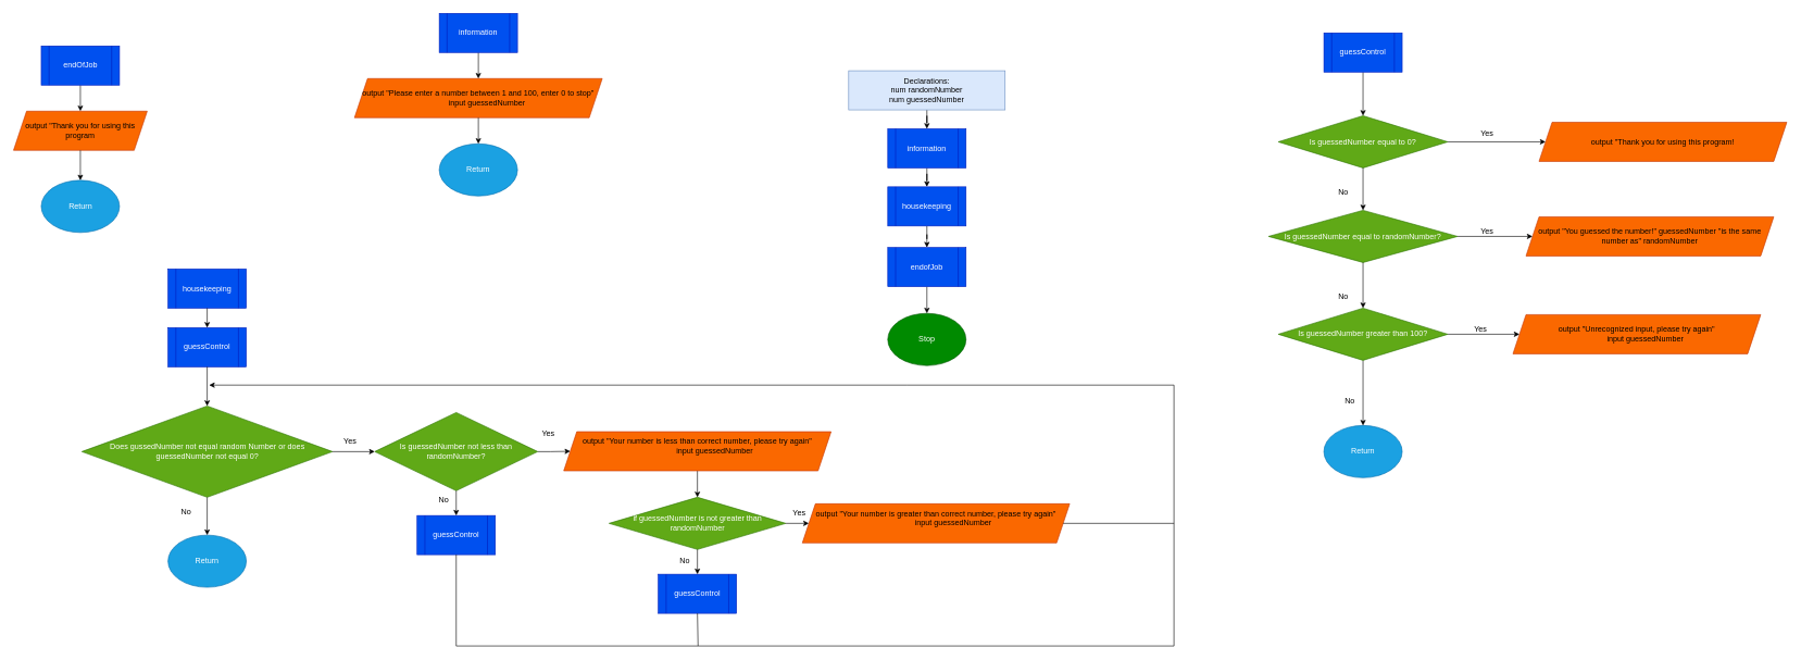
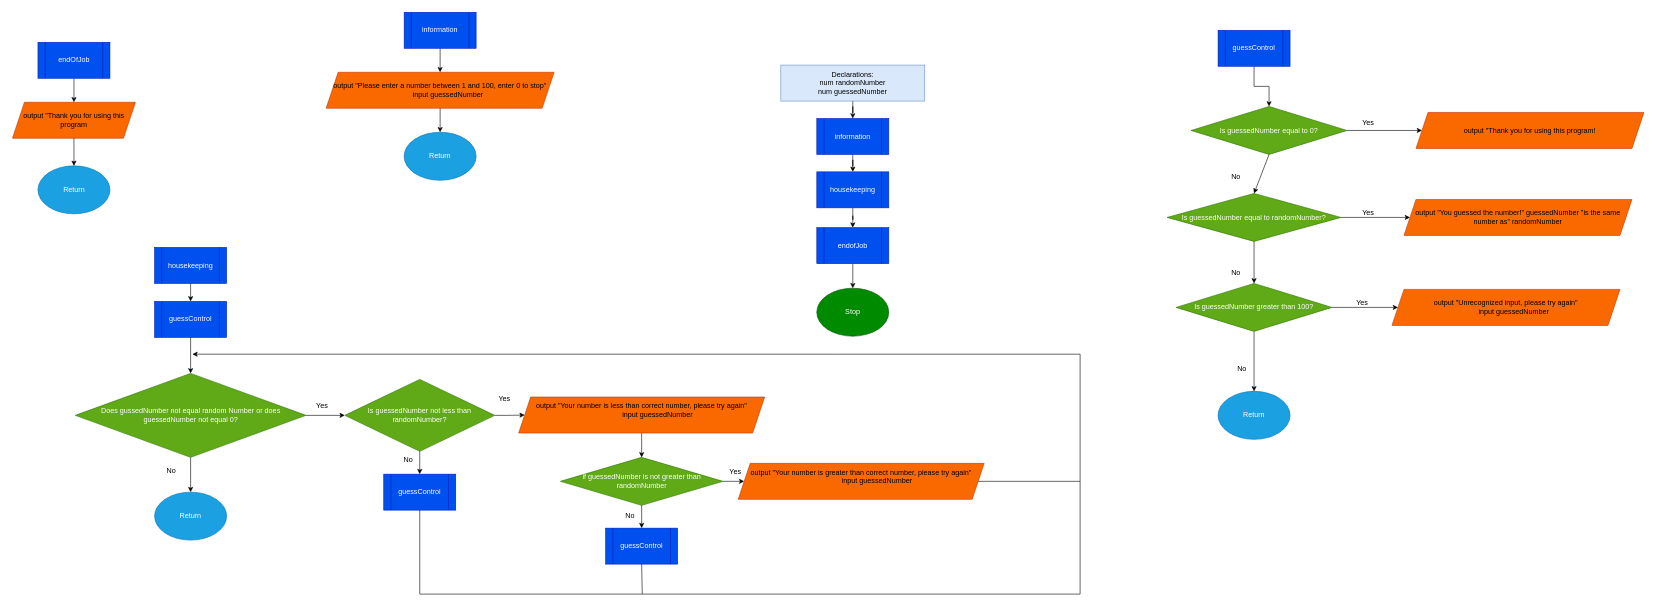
  <mxCell id="0" />
  <mxCell id="1" parent="0" />
  <mxCell id="2" value="" style="edgeStyle=orthogonalEdgeStyle;rounded=0;orthogonalLoop=1;jettySize=auto;html=1;" edge="1" parent="1" source="3" target="5"><mxGeometry relative="1" as="geometry" /></mxCell>
  <mxCell id="3" value="Declarations:&lt;div&gt;&lt;span style=&quot;background-color: transparent; color: light-dark(rgb(0, 0, 0), rgb(255, 255, 255));&quot;&gt;num&amp;nbsp;randomNumber&lt;/span&gt;&lt;/div&gt;&lt;div&gt;num guessedNumber&lt;/div&gt;" style="whiteSpace=wrap;html=1;fillColor=#dae8fc;strokeColor=#6c8ebf;" vertex="1" parent="1"><mxGeometry x="1301" y="108" width="240" height="60" as="geometry" /></mxCell>
  <mxCell id="4" value="" style="edgeStyle=orthogonalEdgeStyle;rounded=0;orthogonalLoop=1;jettySize=auto;html=1;" edge="1" parent="1" source="5" target="7"><mxGeometry relative="1" as="geometry" /></mxCell>
  <mxCell id="5" value="information" style="shape=process;whiteSpace=wrap;html=1;backgroundOutline=1;fillColor=#0050ef;fontColor=#ffffff;strokeColor=#001DBC;" vertex="1" parent="1"><mxGeometry x="1361" y="197" width="120" height="60" as="geometry" /></mxCell>
  <mxCell id="6" value="" style="edgeStyle=orthogonalEdgeStyle;rounded=0;orthogonalLoop=1;jettySize=auto;html=1;" edge="1" parent="1" source="7" target="9"><mxGeometry relative="1" as="geometry" /></mxCell>
  <mxCell id="7" value="housekeeping" style="shape=process;whiteSpace=wrap;html=1;backgroundOutline=1;fillColor=#0050ef;fontColor=#ffffff;strokeColor=#001DBC;" vertex="1" parent="1"><mxGeometry x="1361" y="286" width="120" height="60" as="geometry" /></mxCell>
  <mxCell id="8" value="" style="edgeStyle=orthogonalEdgeStyle;rounded=0;orthogonalLoop=1;jettySize=auto;html=1;entryX=0.5;entryY=0;entryDx=0;entryDy=0;" edge="1" parent="1" source="9" target="10"><mxGeometry relative="1" as="geometry"><mxPoint x="1421" y="518" as="targetPoint" /></mxGeometry></mxCell>
  <mxCell id="9" value="endofJob" style="shape=process;whiteSpace=wrap;html=1;backgroundOutline=1;fillColor=#0050ef;fontColor=#ffffff;strokeColor=#001DBC;" vertex="1" parent="1"><mxGeometry x="1361" y="379" width="120" height="60" as="geometry" /></mxCell>
  <mxCell id="10" value="Stop" style="ellipse;whiteSpace=wrap;html=1;fillColor=#008a00;fontColor=#ffffff;strokeColor=#005700;" vertex="1" parent="1"><mxGeometry x="1361" y="480" width="120" height="80" as="geometry" /></mxCell>
  <mxCell id="11" value="" style="edgeStyle=orthogonalEdgeStyle;rounded=0;orthogonalLoop=1;jettySize=auto;html=1;" edge="1" parent="1" source="12" target="13"><mxGeometry relative="1" as="geometry" /></mxCell>
  <mxCell id="12" value="information" style="shape=process;whiteSpace=wrap;html=1;backgroundOutline=1;fillColor=#0050ef;fontColor=#ffffff;strokeColor=#001DBC;" vertex="1" parent="1"><mxGeometry x="673" y="20" width="120" height="60" as="geometry" /></mxCell>
  <mxCell id="13" value="&lt;div&gt;output &quot;Please enter a number between 1 and 100, enter 0 to stop&quot;&lt;/div&gt;&lt;div&gt;&lt;span style=&quot;white-space: normal;&quot;&gt;&lt;span style=&quot;white-space:pre&quot;&gt;&#09;&lt;/span&gt;input guessedNumber&lt;/span&gt;&lt;/div&gt;" style="shape=parallelogram;perimeter=parallelogramPerimeter;whiteSpace=wrap;html=1;fixedSize=1;fillColor=#fa6800;strokeColor=#C73500;fontColor=#000000;" vertex="1" parent="1"><mxGeometry x="543" y="120" width="380" height="60" as="geometry" /></mxCell>
  <mxCell id="14" value="Return" style="ellipse;whiteSpace=wrap;html=1;fillColor=#1ba1e2;fontColor=#ffffff;strokeColor=#006EAF;" vertex="1" parent="1"><mxGeometry x="673" y="220" width="120" height="80" as="geometry" /></mxCell>
  <mxCell id="15" value="" style="endArrow=classic;html=1;rounded=0;exitX=0.5;exitY=1;exitDx=0;exitDy=0;entryX=0.5;entryY=0;entryDx=0;entryDy=0;" edge="1" parent="1" source="13" target="14"><mxGeometry width="50" height="50" relative="1" as="geometry"><mxPoint x="990" y="390" as="sourcePoint" /><mxPoint x="1040" y="340" as="targetPoint" /></mxGeometry></mxCell>
  <mxCell id="16" value="housekeeping" style="shape=process;whiteSpace=wrap;html=1;backgroundOutline=1;fillColor=#0050ef;fontColor=#ffffff;strokeColor=#001DBC;" vertex="1" parent="1"><mxGeometry x="257" y="412" width="120" height="60" as="geometry" /></mxCell>
  <mxCell id="17" value="guessControl" style="shape=process;whiteSpace=wrap;html=1;backgroundOutline=1;fillColor=#0050ef;fontColor=#ffffff;strokeColor=#001DBC;" vertex="1" parent="1"><mxGeometry x="257" y="502" width="120" height="60" as="geometry" /></mxCell>
  <mxCell id="18" value="" style="endArrow=classic;html=1;rounded=0;exitX=0.5;exitY=1;exitDx=0;exitDy=0;entryX=0.5;entryY=0;entryDx=0;entryDy=0;" edge="1" parent="1" source="16" target="17"><mxGeometry width="50" height="50" relative="1" as="geometry"><mxPoint x="574" y="672" as="sourcePoint" /><mxPoint x="624" y="622" as="targetPoint" /></mxGeometry></mxCell>
  <mxCell id="19" value="Does gussedNumber not equal random Number or does guessedNumber not equal 0?" style="rhombus;whiteSpace=wrap;html=1;fillColor=#60a917;fontColor=#ffffff;strokeColor=#2D7600;" vertex="1" parent="1"><mxGeometry x="124.75" y="622" width="384.5" height="140" as="geometry" /></mxCell>
  <mxCell id="20" value="" style="endArrow=classic;html=1;rounded=0;exitX=0.5;exitY=1;exitDx=0;exitDy=0;entryX=0.5;entryY=0;entryDx=0;entryDy=0;" edge="1" parent="1" source="17" target="19"><mxGeometry width="50" height="50" relative="1" as="geometry"><mxPoint x="574" y="672" as="sourcePoint" /><mxPoint x="624" y="622" as="targetPoint" /></mxGeometry></mxCell>
  <mxCell id="21" value="" style="edgeStyle=orthogonalEdgeStyle;rounded=0;orthogonalLoop=1;jettySize=auto;html=1;" edge="1" parent="1" source="22" target="26"><mxGeometry relative="1" as="geometry" /></mxCell>
  <mxCell id="22" value="Is guessedNumber not less than randomNumber?" style="rhombus;whiteSpace=wrap;html=1;fillColor=#60a917;fontColor=#ffffff;strokeColor=#2D7600;" vertex="1" parent="1"><mxGeometry x="574" y="632" width="250" height="120" as="geometry" /></mxCell>
  <mxCell id="23" value="" style="endArrow=classic;html=1;rounded=0;" edge="1" parent="1" source="19" target="22"><mxGeometry width="50" height="50" relative="1" as="geometry"><mxPoint x="509.25" y="693.46" as="sourcePoint" /><mxPoint x="574" y="693.46" as="targetPoint" /></mxGeometry></mxCell>
  <mxCell id="24" value="Yes" style="text;html=1;align=center;verticalAlign=middle;resizable=0;points=[];autosize=1;strokeColor=none;fillColor=none;" vertex="1" parent="1"><mxGeometry x="516" y="661.46" width="40" height="30" as="geometry" /></mxCell>
  <mxCell id="25" value="" style="edgeStyle=orthogonalEdgeStyle;rounded=0;orthogonalLoop=1;jettySize=auto;html=1;" edge="1" parent="1" source="26" target="27"><mxGeometry relative="1" as="geometry" /></mxCell>
  <mxCell id="26" value="&lt;div&gt;output &quot;Your number is less than correct number, please try again&quot;&lt;/div&gt;&lt;div&gt;&lt;span style=&quot;white-space: normal;&quot;&gt;&lt;span style=&quot;white-space:pre&quot;&gt;&#09;&#09;&lt;/span&gt;input guessedNumber&lt;/span&gt;&lt;/div&gt;&lt;div&gt;&lt;br&gt;&lt;/div&gt;" style="shape=parallelogram;perimeter=parallelogramPerimeter;whiteSpace=wrap;html=1;fixedSize=1;fillColor=#fa6800;strokeColor=#C73500;fontColor=#000000;" vertex="1" parent="1"><mxGeometry x="864" y="661.46" width="410" height="60" as="geometry" /></mxCell>
  <mxCell id="27" value="if guessedNumber is not greater than randomNumber" style="rhombus;whiteSpace=wrap;html=1;fillColor=#60a917;strokeColor=#2D7600;fontColor=#ffffff;" vertex="1" parent="1"><mxGeometry x="933.5" y="762" width="271" height="80" as="geometry" /></mxCell>
  <mxCell id="28" value="guessControl" style="shape=process;whiteSpace=wrap;html=1;backgroundOutline=1;fillColor=#0050ef;fontColor=#ffffff;strokeColor=#001DBC;" vertex="1" parent="1"><mxGeometry x="639" y="790" width="120" height="60" as="geometry" /></mxCell>
  <mxCell id="29" value="guessControl" style="shape=process;whiteSpace=wrap;html=1;backgroundOutline=1;fillColor=#0050ef;fontColor=#ffffff;strokeColor=#001DBC;" vertex="1" parent="1"><mxGeometry x="1009" y="880" width="120" height="60" as="geometry" /></mxCell>
  <mxCell id="30" value="" style="endArrow=classic;html=1;rounded=0;exitX=0.5;exitY=1;exitDx=0;exitDy=0;entryX=0.5;entryY=0;entryDx=0;entryDy=0;" edge="1" parent="1" source="22" target="28"><mxGeometry width="50" height="50" relative="1" as="geometry"><mxPoint x="740" y="640" as="sourcePoint" /><mxPoint x="790" y="590" as="targetPoint" /></mxGeometry></mxCell>
  <mxCell id="31" value="" style="endArrow=classic;html=1;rounded=0;exitX=0.5;exitY=1;exitDx=0;exitDy=0;entryX=0.5;entryY=0;entryDx=0;entryDy=0;" edge="1" parent="1" source="27" target="29"><mxGeometry width="50" height="50" relative="1" as="geometry"><mxPoint x="740" y="640" as="sourcePoint" /><mxPoint x="790" y="590" as="targetPoint" /></mxGeometry></mxCell>
  <mxCell id="32" value="" style="endArrow=classic;html=1;rounded=0;exitX=1;exitY=0.5;exitDx=0;exitDy=0;entryX=0;entryY=0.5;entryDx=0;entryDy=0;" edge="1" parent="1" source="27" target="41"><mxGeometry width="50" height="50" relative="1" as="geometry"><mxPoint x="699" y="850" as="sourcePoint" /><mxPoint x="1250" y="900" as="targetPoint" /><Array as="points" /></mxGeometry></mxCell>
  <mxCell id="33" value="" style="endArrow=none;html=1;rounded=0;exitX=0.5;exitY=1;exitDx=0;exitDy=0;" edge="1" parent="1" source="29"><mxGeometry width="50" height="50" relative="1" as="geometry"><mxPoint x="740" y="910" as="sourcePoint" /><mxPoint x="1070" y="990" as="targetPoint" /></mxGeometry></mxCell>
  <mxCell id="34" value="Return" style="ellipse;whiteSpace=wrap;html=1;fillColor=#1ba1e2;fontColor=#ffffff;strokeColor=#006EAF;" vertex="1" parent="1"><mxGeometry x="257" y="820" width="120" height="80" as="geometry" /></mxCell>
  <mxCell id="35" value="" style="endArrow=classic;html=1;rounded=0;exitX=0.5;exitY=1;exitDx=0;exitDy=0;entryX=0.5;entryY=0;entryDx=0;entryDy=0;" edge="1" parent="1" source="19" target="34"><mxGeometry width="50" height="50" relative="1" as="geometry"><mxPoint x="740" y="670" as="sourcePoint" /><mxPoint x="790" y="620" as="targetPoint" /></mxGeometry></mxCell>
  <mxCell id="36" value="No" style="text;html=1;align=center;verticalAlign=middle;whiteSpace=wrap;rounded=0;" vertex="1" parent="1"><mxGeometry x="255" y="770" width="60" height="30" as="geometry" /></mxCell>
  <mxCell id="37" value="Yes" style="text;html=1;align=center;verticalAlign=middle;resizable=0;points=[];autosize=1;strokeColor=none;fillColor=none;" vertex="1" parent="1"><mxGeometry x="820" y="650" width="40" height="30" as="geometry" /></mxCell>
  <mxCell id="38" value="No" style="text;html=1;align=center;verticalAlign=middle;whiteSpace=wrap;rounded=0;" vertex="1" parent="1"><mxGeometry x="650" y="752" width="60" height="30" as="geometry" /></mxCell>
  <mxCell id="39" value="No" style="text;html=1;align=center;verticalAlign=middle;whiteSpace=wrap;rounded=0;" vertex="1" parent="1"><mxGeometry x="1020" y="845" width="60" height="30" as="geometry" /></mxCell>
  <mxCell id="40" value="" style="endArrow=classic;html=1;rounded=0;exitX=0.5;exitY=1;exitDx=0;exitDy=0;" edge="1" parent="1" source="28"><mxGeometry width="50" height="50" relative="1" as="geometry"><mxPoint x="699" y="850" as="sourcePoint" /><mxPoint x="320" y="590" as="targetPoint" /><Array as="points"><mxPoint x="699" y="990" /><mxPoint x="1070" y="990" /><mxPoint x="1800" y="990" /><mxPoint x="1800" y="590" /><mxPoint x="1390" y="590" /></Array></mxGeometry></mxCell>
  <mxCell id="41" value="&lt;div&gt;output &quot;Your number is greater than correct number, please try again&quot;&lt;/div&gt;&lt;div&gt;&lt;span style=&quot;white-space: normal;&quot;&gt;&lt;span style=&quot;white-space:pre&quot;&gt;&#09;&#09;&lt;/span&gt;input guessedNumber&lt;/span&gt;&lt;/div&gt;&lt;div&gt;&lt;br&gt;&lt;/div&gt;" style="shape=parallelogram;perimeter=parallelogramPerimeter;whiteSpace=wrap;html=1;fixedSize=1;fillColor=#fa6800;strokeColor=#C73500;fontColor=#000000;" vertex="1" parent="1"><mxGeometry x="1230" y="772" width="410" height="60" as="geometry" /></mxCell>
  <mxCell id="42" value="" style="endArrow=none;html=1;rounded=0;exitX=1;exitY=0.5;exitDx=0;exitDy=0;" edge="1" parent="1" source="41"><mxGeometry width="50" height="50" relative="1" as="geometry"><mxPoint x="1170" y="700" as="sourcePoint" /><mxPoint x="1800" y="802" as="targetPoint" /></mxGeometry></mxCell>
  <mxCell id="43" value="Yes" style="text;html=1;align=center;verticalAlign=middle;resizable=0;points=[];autosize=1;strokeColor=none;fillColor=none;" vertex="1" parent="1"><mxGeometry x="1204.5" y="772" width="40" height="30" as="geometry" /></mxCell>
  <mxCell id="44" value="" style="edgeStyle=orthogonalEdgeStyle;rounded=0;orthogonalLoop=1;jettySize=auto;html=1;" edge="1" parent="1" source="45" target="46"><mxGeometry relative="1" as="geometry" /></mxCell>
  <mxCell id="45" value="endOfJob" style="shape=process;whiteSpace=wrap;html=1;backgroundOutline=1;fillColor=#0050ef;fontColor=#ffffff;strokeColor=#001DBC;" vertex="1" parent="1"><mxGeometry x="62.5" y="70" width="120" height="60" as="geometry" /></mxCell>
  <mxCell id="46" value="output &quot;Thank you for using this program" style="shape=parallelogram;perimeter=parallelogramPerimeter;whiteSpace=wrap;html=1;fixedSize=1;fillColor=#fa6800;fontColor=#000000;strokeColor=#C73500;" vertex="1" parent="1"><mxGeometry x="20" y="170" width="205" height="60" as="geometry" /></mxCell>
  <mxCell id="47" value="Return" style="ellipse;whiteSpace=wrap;html=1;fillColor=#1ba1e2;fontColor=#ffffff;strokeColor=#006EAF;" vertex="1" parent="1"><mxGeometry x="62.5" y="276" width="120" height="80" as="geometry" /></mxCell>
  <mxCell id="48" value="" style="endArrow=classic;html=1;rounded=0;exitX=0.5;exitY=1;exitDx=0;exitDy=0;entryX=0.5;entryY=0;entryDx=0;entryDy=0;" edge="1" parent="1" source="46" target="47"><mxGeometry width="50" height="50" relative="1" as="geometry"><mxPoint x="440" y="310" as="sourcePoint" /><mxPoint x="490" y="260" as="targetPoint" /></mxGeometry></mxCell>
  <mxCell id="49" value="" style="edgeStyle=orthogonalEdgeStyle;rounded=0;orthogonalLoop=1;jettySize=auto;html=1;" edge="1" parent="1" source="50" target="51"><mxGeometry relative="1" as="geometry" /></mxCell>
  <mxCell id="50" value="guessControl" style="shape=process;whiteSpace=wrap;html=1;backgroundOutline=1;fillColor=#0050ef;fontColor=#ffffff;strokeColor=#001DBC;" vertex="1" parent="1"><mxGeometry x="2030" y="50" width="120" height="60" as="geometry" /></mxCell>
- <mxCell id="51" value="Is guessedNumber equal to 0?" style="rhombus;whiteSpace=wrap;html=1;fillColor=#60a917;strokeColor=#2D7600;fontColor=#ffffff;" vertex="1" parent="1"><mxGeometry x="1960" y="177" width="260" height="80" as="geometry" /></mxCell>
+ <mxCell id="51" value="Is guessedNumber equal to 0?" style="rhombus;whiteSpace=wrap;html=1;fillColor=#60a917;strokeColor=#2D7600;fontColor=#ffffff;" vertex="1" parent="1"><mxGeometry x="1985" y="177" width="260" height="80" as="geometry" /></mxCell>
  <mxCell id="52" value="&lt;div&gt;output &quot;Unrecognized input, please try again&quot;&lt;/div&gt;&lt;div&gt;&lt;span style=&quot;white-space: normal;&quot;&gt;&lt;span style=&quot;white-space:pre&quot;&gt;&#09;&lt;/span&gt;input guessedNumber&lt;/span&gt;&lt;/div&gt;" style="shape=parallelogram;perimeter=parallelogramPerimeter;whiteSpace=wrap;html=1;fixedSize=1;fillColor=#fa6800;strokeColor=#C73500;fontColor=#000000;" vertex="1" parent="1"><mxGeometry x="2320" y="482" width="380" height="60" as="geometry" /></mxCell>
  <mxCell id="53" value="Return" style="ellipse;whiteSpace=wrap;html=1;fillColor=#1ba1e2;fontColor=#ffffff;strokeColor=#006EAF;" vertex="1" parent="1"><mxGeometry x="2030" y="652" width="120" height="80" as="geometry" /></mxCell>
  <mxCell id="54" value="" style="endArrow=classic;html=1;rounded=0;exitX=0.5;exitY=1;exitDx=0;exitDy=0;entryX=0.5;entryY=0;entryDx=0;entryDy=0;" edge="1" parent="1" source="58" target="53"><mxGeometry width="50" height="50" relative="1" as="geometry"><mxPoint x="1660" y="540" as="sourcePoint" /><mxPoint x="1710" y="490" as="targetPoint" /></mxGeometry></mxCell>
  <mxCell id="55" value="" style="endArrow=classic;html=1;rounded=0;exitX=0.5;exitY=1;exitDx=0;exitDy=0;entryX=0.5;entryY=0;entryDx=0;entryDy=0;" edge="1" parent="1" source="51" target="56"><mxGeometry width="50" height="50" relative="1" as="geometry"><mxPoint x="2090" y="257" as="sourcePoint" /><mxPoint x="2090" y="652" as="targetPoint" /></mxGeometry></mxCell>
  <mxCell id="56" value="Is guessedNumber equal to randomNumber?" style="rhombus;whiteSpace=wrap;html=1;fillColor=#60a917;strokeColor=#2D7600;fontColor=#ffffff;" vertex="1" parent="1"><mxGeometry x="1945" y="322" width="290" height="80" as="geometry" /></mxCell>
  <mxCell id="57" value="" style="endArrow=classic;html=1;rounded=0;exitX=0.5;exitY=1;exitDx=0;exitDy=0;entryX=0.5;entryY=0;entryDx=0;entryDy=0;" edge="1" parent="1" source="56" target="58"><mxGeometry width="50" height="50" relative="1" as="geometry"><mxPoint x="2090" y="390" as="sourcePoint" /><mxPoint x="2090" y="652" as="targetPoint" /></mxGeometry></mxCell>
  <mxCell id="58" value="Is guessedNumber greater than 100?" style="rhombus;whiteSpace=wrap;html=1;fillColor=#60a917;strokeColor=#2D7600;fontColor=#ffffff;" vertex="1" parent="1"><mxGeometry x="1960" y="472" width="260" height="80" as="geometry" /></mxCell>
  <mxCell id="59" value="" style="endArrow=classic;html=1;rounded=0;entryX=0;entryY=0.5;entryDx=0;entryDy=0;" edge="1" parent="1" source="58" target="52"><mxGeometry width="50" height="50" relative="1" as="geometry"><mxPoint x="1960" y="540" as="sourcePoint" /><mxPoint x="2010" y="490" as="targetPoint" /></mxGeometry></mxCell>
  <mxCell id="60" value="&lt;div&gt;output &quot;You guessed the number!&quot; guessedNumber &quot;is the same number as&quot; randomNumber&lt;/div&gt;" style="shape=parallelogram;perimeter=parallelogramPerimeter;whiteSpace=wrap;html=1;fixedSize=1;fillColor=#fa6800;strokeColor=#C73500;fontColor=#000000;" vertex="1" parent="1"><mxGeometry x="2340" y="332" width="380" height="60" as="geometry" /></mxCell>
  <mxCell id="61" value="output &quot;Thank you for using this program!" style="shape=parallelogram;perimeter=parallelogramPerimeter;whiteSpace=wrap;html=1;fixedSize=1;fillColor=#fa6800;fontColor=#000000;strokeColor=#C73500;" vertex="1" parent="1"><mxGeometry x="2360" y="187" width="380" height="60" as="geometry" /></mxCell>
  <mxCell id="62" value="" style="endArrow=classic;html=1;rounded=0;exitX=1;exitY=0.5;exitDx=0;exitDy=0;" edge="1" parent="1" source="51" target="61"><mxGeometry width="50" height="50" relative="1" as="geometry"><mxPoint x="1990" y="540" as="sourcePoint" /><mxPoint x="2040" y="490" as="targetPoint" /></mxGeometry></mxCell>
  <mxCell id="63" value="" style="endArrow=classic;html=1;rounded=0;exitX=1;exitY=0.5;exitDx=0;exitDy=0;entryX=0;entryY=0.5;entryDx=0;entryDy=0;" edge="1" parent="1" source="56" target="60"><mxGeometry width="50" height="50" relative="1" as="geometry"><mxPoint x="2240" y="290" as="sourcePoint" /><mxPoint x="2390" y="290" as="targetPoint" /></mxGeometry></mxCell>
  <mxCell id="64" value="Yes" style="text;html=1;align=center;verticalAlign=middle;resizable=0;points=[];autosize=1;strokeColor=none;fillColor=none;" vertex="1" parent="1"><mxGeometry x="2260" y="190" width="40" height="30" as="geometry" /></mxCell>
  <mxCell id="65" value="Yes" style="text;html=1;align=center;verticalAlign=middle;resizable=0;points=[];autosize=1;strokeColor=none;fillColor=none;" vertex="1" parent="1"><mxGeometry x="2260" y="340" width="40" height="30" as="geometry" /></mxCell>
  <mxCell id="66" value="Yes" style="text;html=1;align=center;verticalAlign=middle;resizable=0;points=[];autosize=1;strokeColor=none;fillColor=none;" vertex="1" parent="1"><mxGeometry x="2250" y="490" width="40" height="30" as="geometry" /></mxCell>
  <mxCell id="67" value="No" style="text;html=1;align=center;verticalAlign=middle;whiteSpace=wrap;rounded=0;" vertex="1" parent="1"><mxGeometry x="2030" y="280" width="60" height="30" as="geometry" /></mxCell>
  <mxCell id="68" value="No" style="text;html=1;align=center;verticalAlign=middle;whiteSpace=wrap;rounded=0;" vertex="1" parent="1"><mxGeometry x="2030" y="440" width="60" height="30" as="geometry" /></mxCell>
  <mxCell id="69" value="No" style="text;html=1;align=center;verticalAlign=middle;whiteSpace=wrap;rounded=0;" vertex="1" parent="1"><mxGeometry x="2040" y="600" width="60" height="30" as="geometry" /></mxCell>
